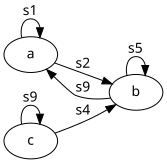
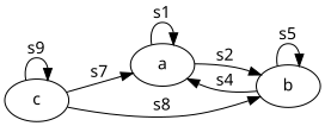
  digraph {
    fontname="Noto Sans"
    rankdir=LR
    node [fontname="Noto Sans"]
    edge [fontname="Noto Sans"]
    a
    b
    c
    a -> a [label=s1]
    a -> b [label=s2]
-   b -> a [label=s9]
+   b -> a [label=s4]
    b -> b [label=s5]
-   c -> b [label=s4]
+   c -> a [label=s7]
+   c -> b [label=s8]
    c -> c [label=s9]
  }
